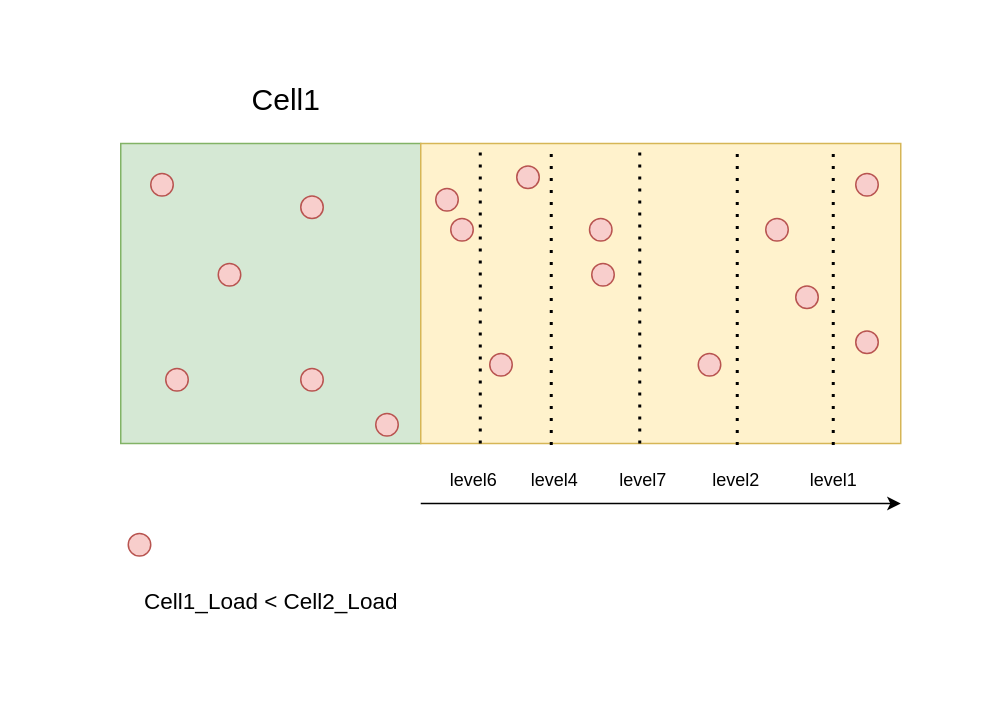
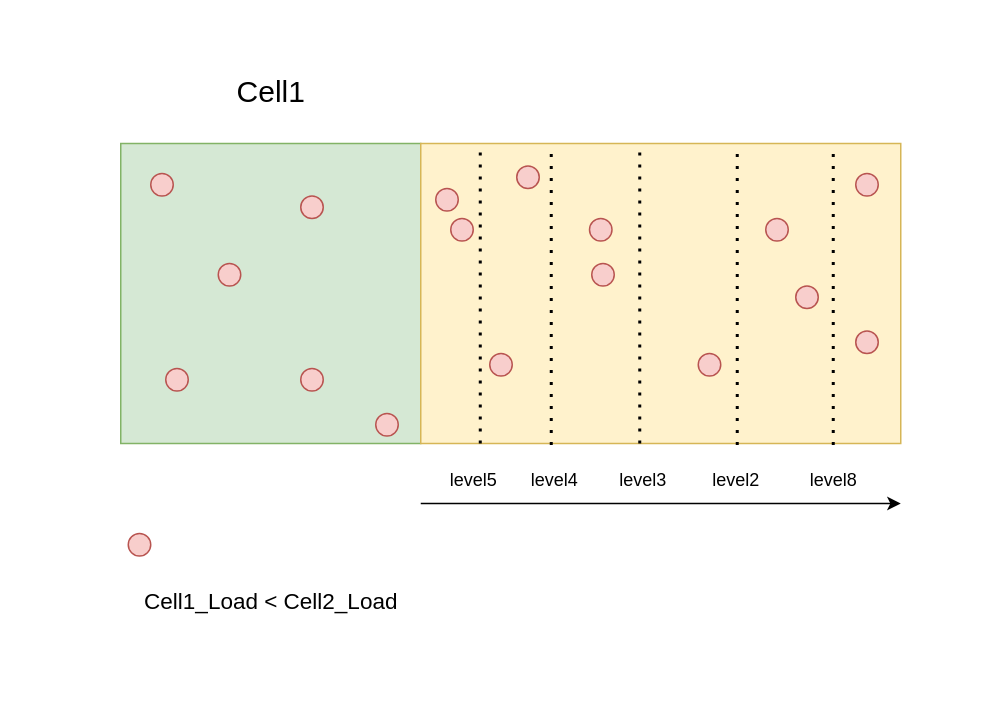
  <mxCell id="0" />
  <mxCell id="1" parent="0" />
  <mxCell id="2" value="" style="rounded=0;whiteSpace=wrap;html=1;fillColor=#d5e8d4;strokeColor=#82b366;" vertex="1" parent="1"><mxGeometry x="80" y="95" width="200" height="200" as="geometry" /></mxCell>
  <mxCell id="3" value="" style="rounded=0;whiteSpace=wrap;html=1;fillColor=#fff2cc;strokeColor=#d6b656;" vertex="1" parent="1"><mxGeometry x="280" y="95" width="320" height="200" as="geometry" /></mxCell>
- <mxCell id="4" value="Cell1" style="text;html=1;align=center;verticalAlign=middle;resizable=0;points=[];autosize=1;strokeColor=none;fillColor=none;fontSize=20;" vertex="1" parent="1"><mxGeometry x="155" y="45" width="70" height="40" as="geometry" /></mxCell>
+ <mxCell id="4" value="Cell1" style="text;html=1;align=center;verticalAlign=middle;resizable=0;points=[];autosize=1;strokeColor=none;fillColor=none;fontSize=20;" vertex="1" parent="1"><mxGeometry x="145" y="40" width="70" height="40" as="geometry" /></mxCell>
  <mxCell id="5" value="" style="endArrow=none;dashed=1;html=1;dashPattern=1 3;strokeWidth=2;rounded=0;entryX=0.124;entryY=0.002;entryDx=0;entryDy=0;entryPerimeter=0;exitX=0.124;exitY=1;exitDx=0;exitDy=0;exitPerimeter=0;" edge="1" parent="1" source="3" target="3"><mxGeometry width="50" height="50" relative="1" as="geometry"><mxPoint x="320" y="255" as="sourcePoint" /><mxPoint x="360" y="305" as="targetPoint" /></mxGeometry></mxCell>
  <mxCell id="6" value="" style="endArrow=none;dashed=1;html=1;dashPattern=1 3;strokeWidth=2;rounded=0;entryX=0.124;entryY=0.002;entryDx=0;entryDy=0;entryPerimeter=0;" edge="1" parent="1"><mxGeometry width="50" height="50" relative="1" as="geometry"><mxPoint x="367" y="296" as="sourcePoint" /><mxPoint x="367" y="96" as="targetPoint" /></mxGeometry></mxCell>
  <mxCell id="7" value="" style="endArrow=none;dashed=1;html=1;dashPattern=1 3;strokeWidth=2;rounded=0;entryX=0.124;entryY=0.002;entryDx=0;entryDy=0;entryPerimeter=0;" edge="1" parent="1"><mxGeometry width="50" height="50" relative="1" as="geometry"><mxPoint x="426" y="295" as="sourcePoint" /><mxPoint x="426" y="95" as="targetPoint" /></mxGeometry></mxCell>
  <mxCell id="8" value="" style="endArrow=none;dashed=1;html=1;dashPattern=1 3;strokeWidth=2;rounded=0;entryX=0.124;entryY=0.002;entryDx=0;entryDy=0;entryPerimeter=0;" edge="1" parent="1"><mxGeometry width="50" height="50" relative="1" as="geometry"><mxPoint x="491" y="296" as="sourcePoint" /><mxPoint x="491" y="96" as="targetPoint" /></mxGeometry></mxCell>
  <mxCell id="9" value="" style="endArrow=none;dashed=1;html=1;dashPattern=1 3;strokeWidth=2;rounded=0;entryX=0.124;entryY=0.002;entryDx=0;entryDy=0;entryPerimeter=0;" edge="1" parent="1"><mxGeometry width="50" height="50" relative="1" as="geometry"><mxPoint x="555" y="296" as="sourcePoint" /><mxPoint x="555" y="96" as="targetPoint" /></mxGeometry></mxCell>
- <mxCell id="10" value="level6" style="text;html=1;align=center;verticalAlign=middle;resizable=0;points=[];autosize=1;strokeColor=none;fillColor=none;" vertex="1" parent="1"><mxGeometry x="290" y="305" width="50" height="30" as="geometry" /></mxCell>
+ <mxCell id="10" value="level5" style="text;html=1;align=center;verticalAlign=middle;resizable=0;points=[];autosize=1;strokeColor=none;fillColor=none;" vertex="1" parent="1"><mxGeometry x="290" y="305" width="50" height="30" as="geometry" /></mxCell>
  <mxCell id="11" value="level4" style="text;html=1;align=center;verticalAlign=middle;resizable=0;points=[];autosize=1;strokeColor=none;fillColor=none;" vertex="1" parent="1"><mxGeometry x="344" y="305" width="50" height="30" as="geometry" /></mxCell>
  <mxCell id="12" value="" style="ellipse;whiteSpace=wrap;html=1;aspect=fixed;fillColor=#f8cecc;strokeColor=#b85450;" vertex="1" parent="1"><mxGeometry x="290" y="125" width="15" height="15" as="geometry" /></mxCell>
  <mxCell id="13" value="" style="ellipse;whiteSpace=wrap;html=1;aspect=fixed;fillColor=#f8cecc;strokeColor=#b85450;" vertex="1" parent="1"><mxGeometry x="300" y="145" width="15" height="15" as="geometry" /></mxCell>
  <mxCell id="14" value="" style="ellipse;whiteSpace=wrap;html=1;aspect=fixed;fillColor=#f8cecc;strokeColor=#b85450;" vertex="1" parent="1"><mxGeometry x="344" y="110" width="15" height="15" as="geometry" /></mxCell>
  <mxCell id="15" value="" style="ellipse;whiteSpace=wrap;html=1;aspect=fixed;fillColor=#f8cecc;strokeColor=#b85450;" vertex="1" parent="1"><mxGeometry x="326" y="235" width="15" height="15" as="geometry" /></mxCell>
  <mxCell id="16" value="" style="ellipse;whiteSpace=wrap;html=1;aspect=fixed;fillColor=#f8cecc;strokeColor=#b85450;" vertex="1" parent="1"><mxGeometry x="392.5" y="145" width="15" height="15" as="geometry" /></mxCell>
  <mxCell id="17" value="" style="ellipse;whiteSpace=wrap;html=1;aspect=fixed;fillColor=#f8cecc;strokeColor=#b85450;" vertex="1" parent="1"><mxGeometry x="394" y="175" width="15" height="15" as="geometry" /></mxCell>
  <mxCell id="18" value="" style="ellipse;whiteSpace=wrap;html=1;aspect=fixed;fillColor=#f8cecc;strokeColor=#b85450;" vertex="1" parent="1"><mxGeometry x="100" y="115" width="15" height="15" as="geometry" /></mxCell>
  <mxCell id="19" value="" style="ellipse;whiteSpace=wrap;html=1;aspect=fixed;fillColor=#f8cecc;strokeColor=#b85450;" vertex="1" parent="1"><mxGeometry x="145" y="175" width="15" height="15" as="geometry" /></mxCell>
  <mxCell id="20" value="" style="ellipse;whiteSpace=wrap;html=1;aspect=fixed;fillColor=#f8cecc;strokeColor=#b85450;" vertex="1" parent="1"><mxGeometry x="200" y="130" width="15" height="15" as="geometry" /></mxCell>
  <mxCell id="21" value="" style="ellipse;whiteSpace=wrap;html=1;aspect=fixed;fillColor=#f8cecc;strokeColor=#b85450;" vertex="1" parent="1"><mxGeometry x="250" y="275" width="15" height="15" as="geometry" /></mxCell>
  <mxCell id="22" value="" style="ellipse;whiteSpace=wrap;html=1;aspect=fixed;fillColor=#f8cecc;strokeColor=#b85450;" vertex="1" parent="1"><mxGeometry x="200" y="245" width="15" height="15" as="geometry" /></mxCell>
  <mxCell id="23" value="" style="ellipse;whiteSpace=wrap;html=1;aspect=fixed;fillColor=#f8cecc;strokeColor=#b85450;" vertex="1" parent="1"><mxGeometry x="110" y="245" width="15" height="15" as="geometry" /></mxCell>
  <mxCell id="24" value="" style="ellipse;whiteSpace=wrap;html=1;aspect=fixed;fillColor=#f8cecc;strokeColor=#b85450;" vertex="1" parent="1"><mxGeometry x="465" y="235" width="15" height="15" as="geometry" /></mxCell>
  <mxCell id="25" value="" style="ellipse;whiteSpace=wrap;html=1;aspect=fixed;fillColor=#f8cecc;strokeColor=#b85450;" vertex="1" parent="1"><mxGeometry x="510" y="145" width="15" height="15" as="geometry" /></mxCell>
  <mxCell id="26" value="" style="ellipse;whiteSpace=wrap;html=1;aspect=fixed;fillColor=#f8cecc;strokeColor=#b85450;" vertex="1" parent="1"><mxGeometry x="530" y="190" width="15" height="15" as="geometry" /></mxCell>
  <mxCell id="27" value="" style="ellipse;whiteSpace=wrap;html=1;aspect=fixed;fillColor=#f8cecc;strokeColor=#b85450;" vertex="1" parent="1"><mxGeometry x="570" y="115" width="15" height="15" as="geometry" /></mxCell>
  <mxCell id="28" value="" style="ellipse;whiteSpace=wrap;html=1;aspect=fixed;fillColor=#f8cecc;strokeColor=#b85450;" vertex="1" parent="1"><mxGeometry x="570" y="220" width="15" height="15" as="geometry" /></mxCell>
- <mxCell id="29" value="level7" style="text;html=1;align=center;verticalAlign=middle;resizable=0;points=[];autosize=1;strokeColor=none;fillColor=none;" vertex="1" parent="1"><mxGeometry x="402.5" y="305" width="50" height="30" as="geometry" /></mxCell>
+ <mxCell id="29" value="level3" style="text;html=1;align=center;verticalAlign=middle;resizable=0;points=[];autosize=1;strokeColor=none;fillColor=none;" vertex="1" parent="1"><mxGeometry x="402.5" y="305" width="50" height="30" as="geometry" /></mxCell>
  <mxCell id="30" value="level2" style="text;html=1;align=center;verticalAlign=middle;resizable=0;points=[];autosize=1;strokeColor=none;fillColor=none;" vertex="1" parent="1"><mxGeometry x="465" y="305" width="50" height="30" as="geometry" /></mxCell>
- <mxCell id="31" value="level1" style="text;html=1;align=center;verticalAlign=middle;resizable=0;points=[];autosize=1;strokeColor=none;fillColor=none;" vertex="1" parent="1"><mxGeometry x="530" y="305" width="50" height="30" as="geometry" /></mxCell>
+ <mxCell id="31" value="level8" style="text;html=1;align=center;verticalAlign=middle;resizable=0;points=[];autosize=1;strokeColor=none;fillColor=none;" vertex="1" parent="1"><mxGeometry x="530" y="305" width="50" height="30" as="geometry" /></mxCell>
  <mxCell id="32" value="" style="ellipse;whiteSpace=wrap;html=1;aspect=fixed;fillColor=#f8cecc;strokeColor=#b85450;" vertex="1" parent="1"><mxGeometry x="85" y="355" width="15" height="15" as="geometry" /></mxCell>
  <mxCell id="33" value="Cell1_Load &amp;lt; Cell2_Load" style="text;html=1;align=center;verticalAlign=middle;resizable=0;points=[];autosize=1;strokeColor=none;fillColor=none;fontSize=15;" vertex="1" parent="1"><mxGeometry x="85" y="385" width="190" height="30" as="geometry" /></mxCell>
  <mxCell id="34" value="" style="endArrow=classic;html=1;rounded=0;" edge="1" parent="1"><mxGeometry width="50" height="50" relative="1" as="geometry"><mxPoint x="280" y="335" as="sourcePoint" /><mxPoint x="600" y="335" as="targetPoint" /></mxGeometry></mxCell>
  <mxCell id="35" value="" style="rounded=0;whiteSpace=wrap;html=1;fillColor=none;strokeColor=none;" vertex="1" parent="1"><mxGeometry x="20" y="20" width="630" height="425" as="geometry" /></mxCell>
